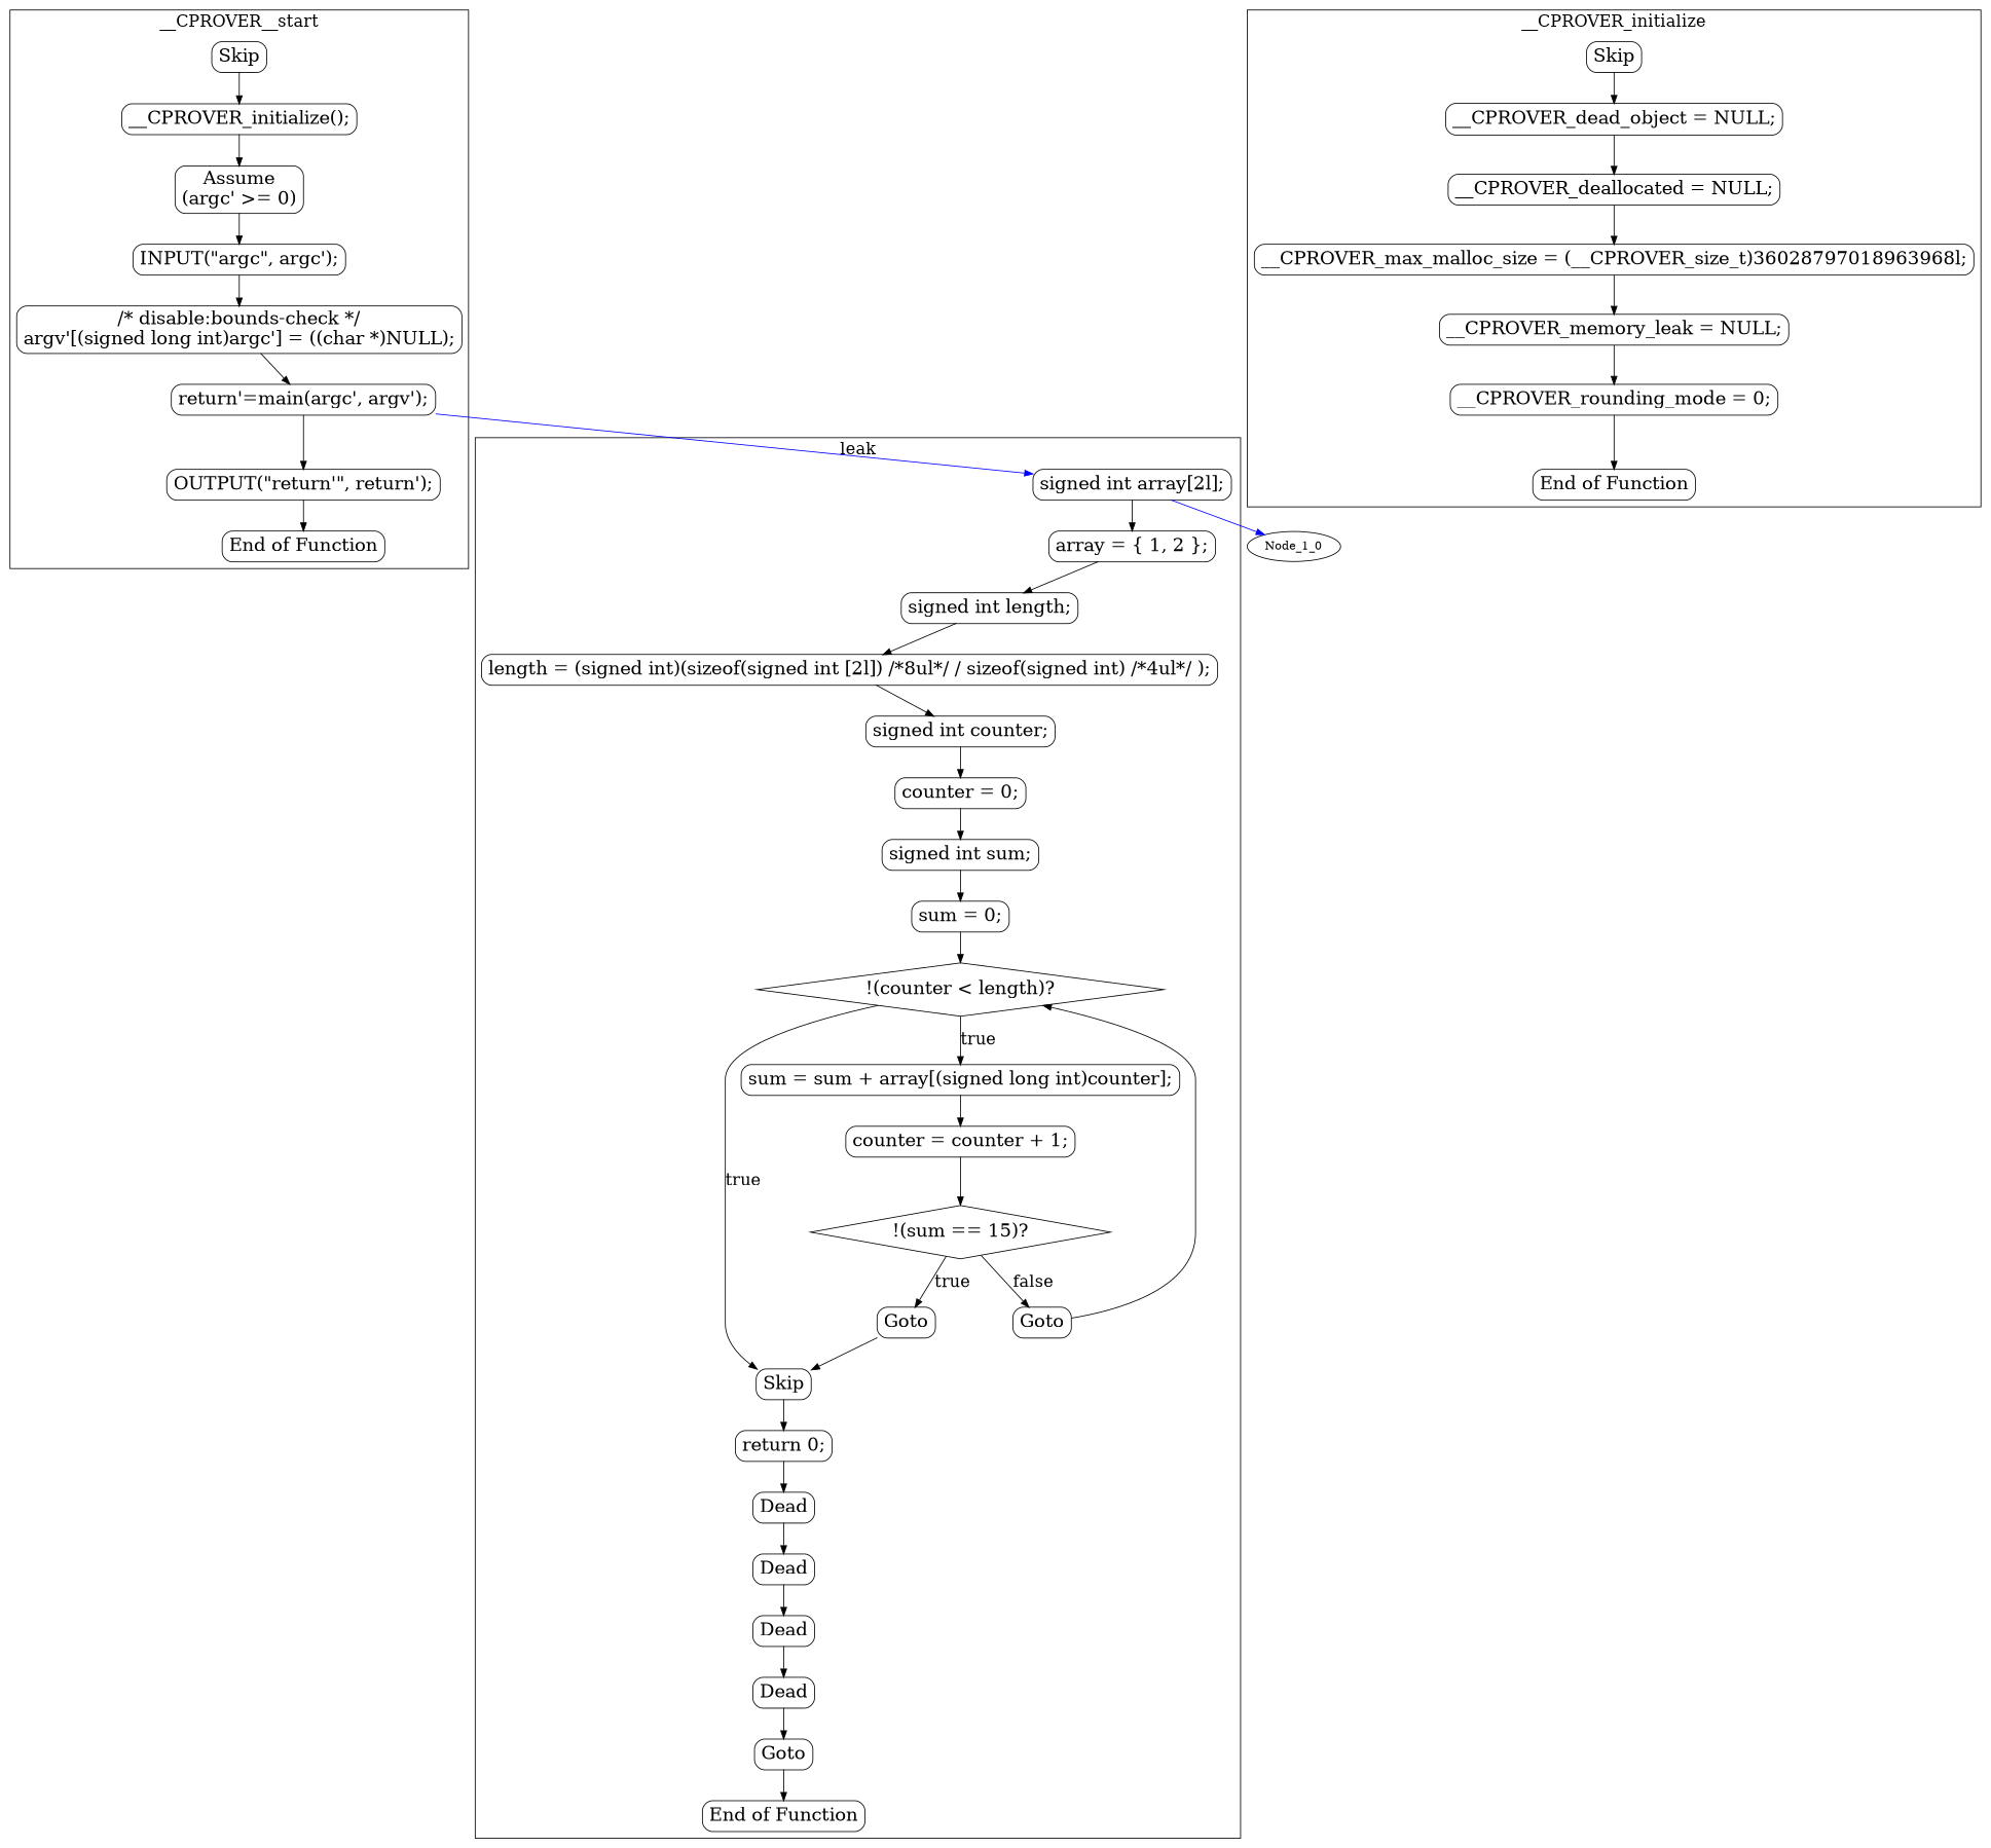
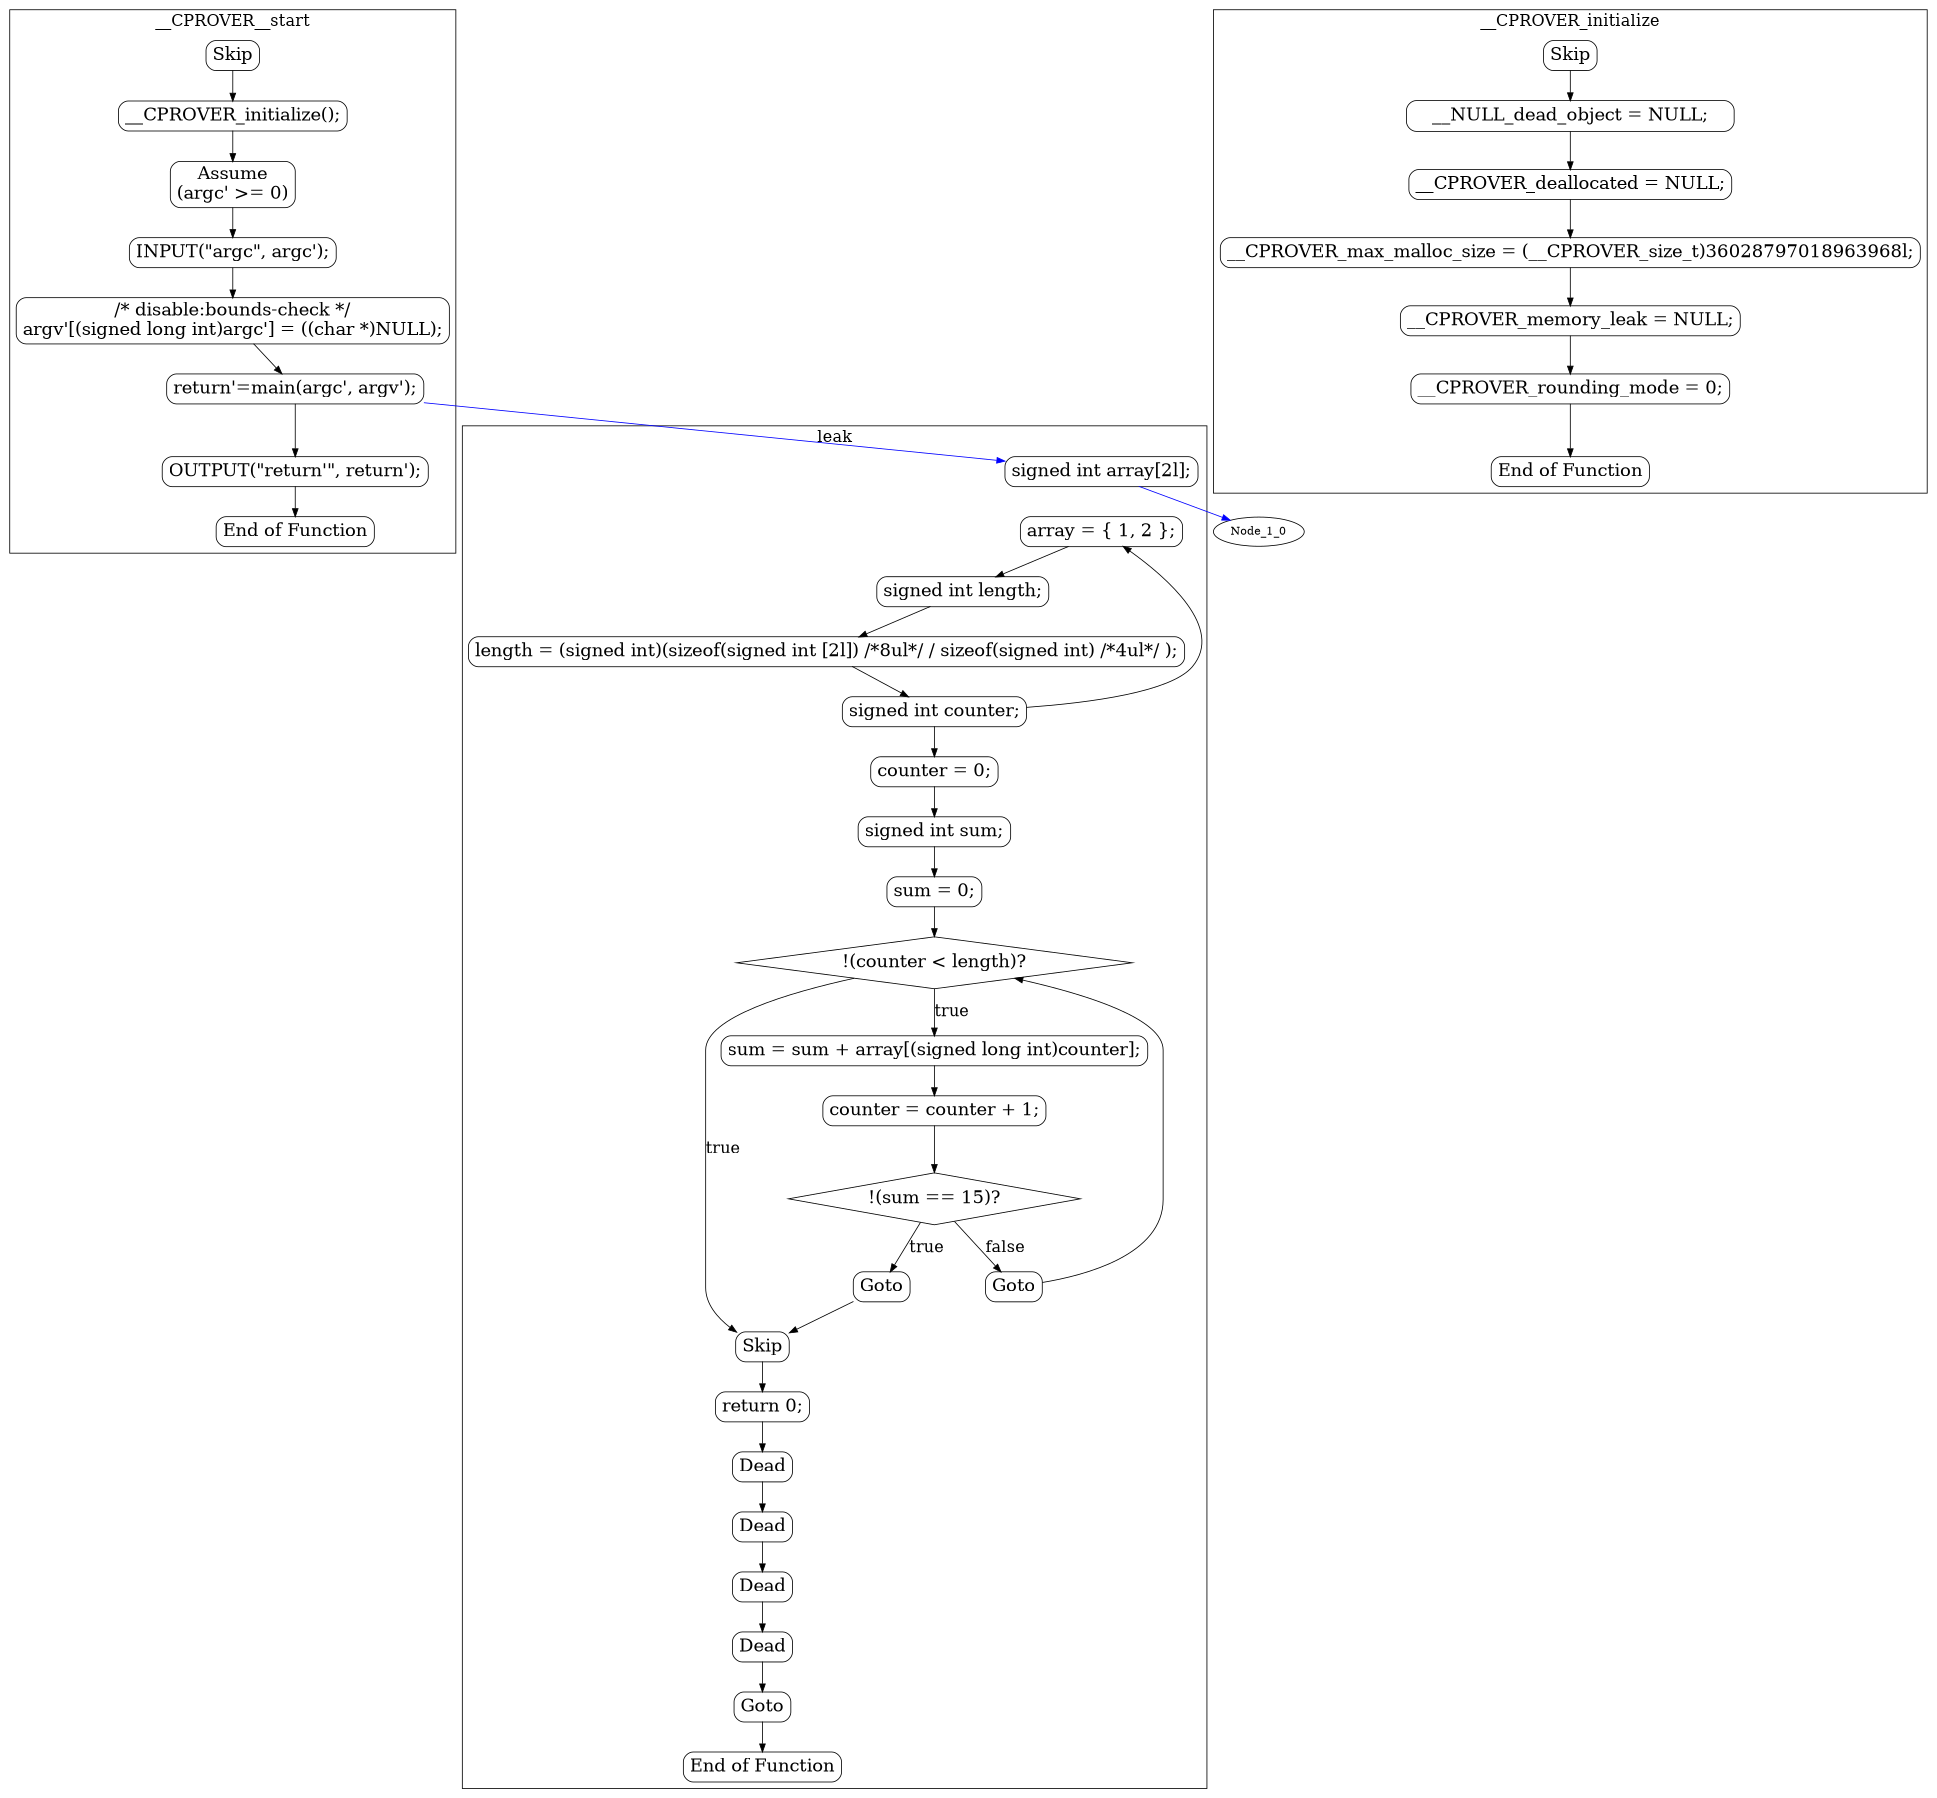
  digraph {
    color=black
    compound=true
    fontsize=20
    node [fontsize=22 shape=Mrecord]
    n1 [label="signed int array[2l];"]
    n2 [label="array = \{ 1, 2 \};"]
    n3 [label="signed int length;"]
    n4 [label="length = (signed int)(sizeof(signed int [2l]) /*8ul*/  / sizeof(signed int) /*4ul*/ );"]
    n5 [label="signed int counter;"]
    n6 [label="counter = 0;"]
    n7 [label="signed int sum;"]
    n8 [label="sum = 0;"]
    n9 [label="!(counter \< length)?" shape=diamond]
    n10 [label=Skip]
    n11 [label="sum = sum + array[(signed long int)counter];"]
    n12 [label="return 0;"]
    n13 [label="counter = counter + 1;"]
    n14 [label=Dead]
    n15 [label="!(sum == 15)?" shape=diamond]
    n16 [label=Dead]
    n17 [label=Goto]
    n18 [label=Goto]
    n19 [label=Dead]
    n20 [label=Dead]
    n21 [label=Goto]
    n22 [label="End of Function"]
    n23 [label=Skip]
-   n24 [label="__CPROVER_dead_object = NULL;"]
+   n24 [label="__NULL_dead_object = NULL;"]
    n25 [label="__CPROVER_deallocated = NULL;"]
    n26 [label="__CPROVER_max_malloc_size = (__CPROVER_size_t)36028797018963968l;"]
    n27 [label="__CPROVER_memory_leak = NULL;"]
    n28 [label="__CPROVER_rounding_mode = 0;"]
    n29 [label="End of Function"]
    n30 [label=Skip]
    n31 [label="__CPROVER_initialize();"]
    n32 [label="Assume\n(argc' \>= 0)"]
    n33 [label="INPUT(\"argc\", argc');"]
    n34 [label="/* disable:bounds-check */\nargv'[(signed long int)argc'] = ((char *)NULL);"]
    n35 [label="return'=main(argc', argv');"]
    n36 [label="OUTPUT(\"return'\", return');"]
    n37 [label="End of Function"]
    Node_1_0 [fontsize="" shape=""]
    subgraph cluster_1 {
      label=leak
      n1
      n2
      n3
      n4
      n5
      n6
      n7
      n8
      n9
      n10
      n11
      n12
      n13
      n14
      n15
      n16
      n17
      n18
      n19
      n20
      n21
      n22
    }
    subgraph cluster_2 {
      label=__CPROVER_initialize
      n23
      n24
      n25
      n26
      n27
      n28
      n29
    }
    subgraph cluster_3 {
      label=__CPROVER__start
      n30
      n31
      n32
      n33
      n34
      n35
      n36
      n37
    }
-   n1 -> n2
+   n5 -> n2
    n1 -> Node_1_0 [color=blue]
    n2 -> n3
    n3 -> n4
    n4 -> n5
    n5 -> n6
    n6 -> n7
    n7 -> n8
    n8 -> n9
    n9 -> n10 [fontsize=20 label=true]
    n9 -> n11 [fontsize=20 label=true]
    n10 -> n12
    n11 -> n13
    n12 -> n14
    n13 -> n15
    n14 -> n16
    n15 -> n17 [fontsize=20 label=true]
    n15 -> n18 [fontsize=20 label=false]
    n16 -> n19
    n17 -> n10
    n18 -> n9
    n19 -> n20
    n20 -> n21
    n21 -> n22
    n23 -> n24
    n24 -> n25
    n25 -> n26
    n26 -> n27
    n27 -> n28
    n28 -> n29
    n30 -> n31
    n31 -> n32
    n32 -> n33
    n33 -> n34
    n34 -> n35
    n35 -> n1 [color=blue]
    n35 -> n36
    n36 -> n37
  }
